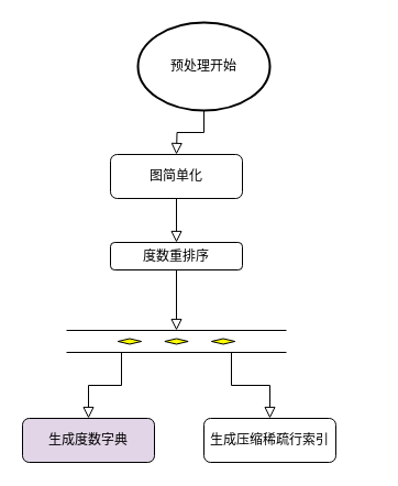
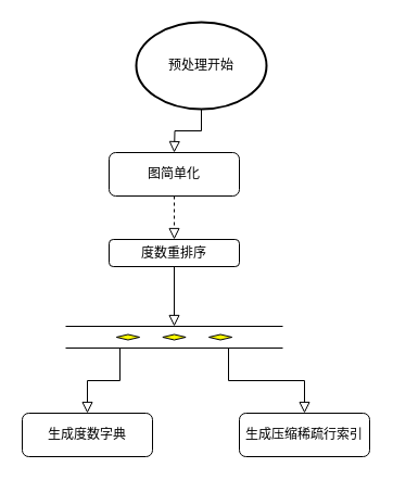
  <mxCell id="0" />
  <mxCell id="1" parent="0" />
  <mxCell id="2" value="预处理开始" style="strokeWidth=2;html=1;shape=mxgraph.flowchart.start_1;whiteSpace=wrap;" vertex="1" parent="1"><mxGeometry x="125" y="20" width="120" height="80" as="geometry" /></mxCell>
  <mxCell id="3" value="图简单化" style="rounded=1;whiteSpace=wrap;html=1;fontSize=12;glass=0;strokeWidth=1;shadow=0;" vertex="1" parent="1"><mxGeometry x="100" y="140" width="120" height="40" as="geometry" /></mxCell>
  <mxCell id="4" value="度数重排序" style="rounded=1;whiteSpace=wrap;html=1;fontSize=12;glass=0;strokeWidth=1;shadow=0;" vertex="1" parent="1"><mxGeometry x="100" y="220" width="120" height="25" as="geometry" /></mxCell>
- <mxCell id="5" value="生成度数字典" style="rounded=1;whiteSpace=wrap;html=1;fontSize=12;glass=0;strokeWidth=1;shadow=0;fillColor=#e1d5e7;" vertex="1" parent="1"><mxGeometry x="20" y="380" width="120" height="40" as="geometry" /></mxCell>
- <mxCell id="6" value="生成压缩稀疏行索引" style="rounded=1;whiteSpace=wrap;html=1;fontSize=12;glass=0;strokeWidth=1;shadow=0;" vertex="1" parent="1"><mxGeometry x="185" y="380" width="120" height="40" as="geometry" /></mxCell>
- <mxCell id="7" value="" style="rounded=0;html=1;jettySize=auto;orthogonalLoop=1;fontSize=11;endArrow=block;endFill=0;endSize=8;strokeWidth=1;shadow=0;labelBackgroundColor=none;edgeStyle=orthogonalEdgeStyle;exitX=0.5;exitY=1;exitDx=0;exitDy=0;entryX=0.5;entryY=0;entryDx=0;entryDy=0;" edge="1" parent="1" source="3" target="4"><mxGeometry relative="1" as="geometry"><mxPoint x="170" y="110" as="sourcePoint" /><mxPoint x="170" y="150" as="targetPoint" /></mxGeometry></mxCell>
+ <mxCell id="5" value="生成度数字典" style="rounded=1;whiteSpace=wrap;html=1;fontSize=12;glass=0;strokeWidth=1;shadow=0;" vertex="1" parent="1"><mxGeometry x="20" y="380" width="120" height="40" as="geometry" /></mxCell>
+ <mxCell id="6" value="生成压缩稀疏行索引" style="rounded=1;whiteSpace=wrap;html=1;fontSize=12;glass=0;strokeWidth=1;shadow=0;" vertex="1" parent="1"><mxGeometry x="220" y="380" width="120" height="40" as="geometry" /></mxCell>
+ <mxCell id="7" value="" style="rounded=0;html=1;jettySize=auto;orthogonalLoop=1;fontSize=11;endArrow=block;endFill=0;endSize=8;strokeWidth=1;shadow=0;labelBackgroundColor=none;edgeStyle=orthogonalEdgeStyle;exitX=0.5;exitY=1;exitDx=0;exitDy=0;entryX=0.5;entryY=0;entryDx=0;entryDy=0;dashed=1;" edge="1" parent="1" source="3" target="4"><mxGeometry relative="1" as="geometry"><mxPoint x="170" y="110" as="sourcePoint" /><mxPoint x="170" y="150" as="targetPoint" /></mxGeometry></mxCell>
  <mxCell id="8" value="" style="rounded=0;html=1;jettySize=auto;orthogonalLoop=1;fontSize=11;endArrow=block;endFill=0;endSize=8;strokeWidth=1;shadow=0;labelBackgroundColor=none;edgeStyle=orthogonalEdgeStyle;entryX=0.5;entryY=0;entryDx=0;entryDy=0;exitX=0.25;exitY=1;exitDx=0;exitDy=0;exitPerimeter=0;" edge="1" parent="1" source="11" target="5"><mxGeometry relative="1" as="geometry"><mxPoint x="160" y="320" as="sourcePoint" /><mxPoint x="180" y="160" as="targetPoint" /></mxGeometry></mxCell>
  <mxCell id="9" value="" style="rounded=0;html=1;jettySize=auto;orthogonalLoop=1;fontSize=11;endArrow=block;endFill=0;endSize=8;strokeWidth=1;shadow=0;labelBackgroundColor=none;edgeStyle=orthogonalEdgeStyle;exitX=0.75;exitY=1;exitDx=0;exitDy=0;entryX=0.5;entryY=0;entryDx=0;entryDy=0;exitPerimeter=0;" edge="1" parent="1" source="11" target="6"><mxGeometry relative="1" as="geometry"><mxPoint x="170" y="270" as="sourcePoint" /><mxPoint x="170" y="310" as="targetPoint" /></mxGeometry></mxCell>
  <mxCell id="10" value="" style="rounded=0;html=1;jettySize=auto;orthogonalLoop=1;fontSize=11;endArrow=block;endFill=0;endSize=8;strokeWidth=1;shadow=0;labelBackgroundColor=none;edgeStyle=orthogonalEdgeStyle;exitX=0.5;exitY=1;exitDx=0;exitDy=0;exitPerimeter=0;entryX=0.5;entryY=0;entryDx=0;entryDy=0;startArrow=none;" edge="1" parent="1" source="2"><mxGeometry relative="1" as="geometry"><mxPoint x="160" y="100" as="sourcePoint" /><mxPoint x="160" y="140" as="targetPoint" /></mxGeometry></mxCell>
  <mxCell id="11" value="" style="verticalLabelPosition=bottom;verticalAlign=top;html=1;shape=mxgraph.flowchart.parallel_mode;pointerEvents=1;points=[[0,0,0,0,0],[0,0.5,0,0,0],[0,1,0,0,0],[0.25,0,0,0,0],[0.25,1,0,0,0],[0.5,0,0,0,0],[0.5,1,0,0,0],[0.75,0,0,0,0],[0.75,1,0,0,0],[1,0,0,0,0],[1,0.5,0,0,0],[1,1,0,0,0]];" vertex="1" parent="1"><mxGeometry x="60" y="300" width="200" height="20" as="geometry" /></mxCell>
  <mxCell id="12" value="" style="rounded=0;html=1;jettySize=auto;orthogonalLoop=1;fontSize=11;endArrow=block;endFill=0;endSize=8;strokeWidth=1;shadow=0;labelBackgroundColor=none;edgeStyle=orthogonalEdgeStyle;exitX=0.5;exitY=1;exitDx=0;exitDy=0;entryX=0.5;entryY=0;entryDx=0;entryDy=0;entryPerimeter=0;" edge="1" parent="1" source="4" target="11"><mxGeometry relative="1" as="geometry"><mxPoint x="170" y="190" as="sourcePoint" /><mxPoint x="170" y="230" as="targetPoint" /></mxGeometry></mxCell>
